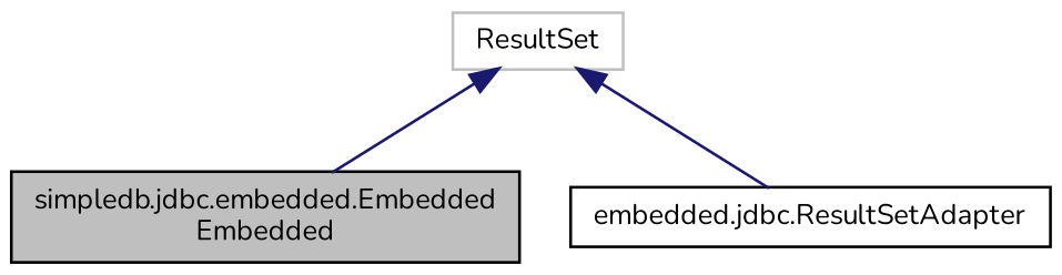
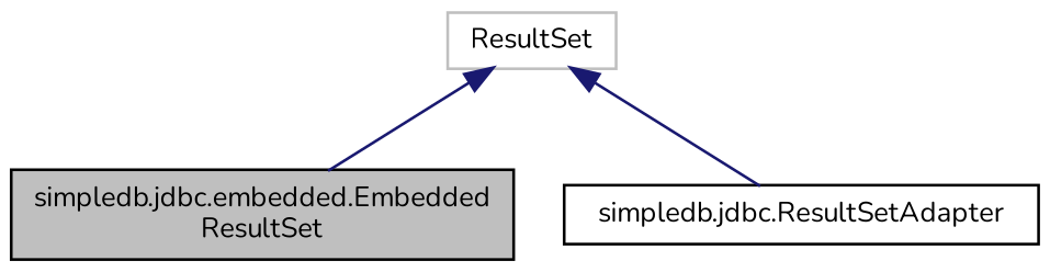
  digraph {
    fontname=Nunito
    node [color=black fillcolor=white fontname=Nunito fontsize=10 shape=record style=filled]
    edge [color=midnightblue dir=back fontname=Nunito fontsize=10 labelfontname=Helvetica labelfontsize=10 style=solid]
-   n1 [fillcolor=grey75 fontcolor=black height=0.2 label="simpledb.jdbc.embedded.Embedded\lEmbedded" width=0.4]
-   n2 [height=0.2 label="embedded.jdbc.ResultSetAdapter" width=0.4]
+   n1 [fillcolor=grey75 fontcolor=black height=0.2 label="simpledb.jdbc.embedded.Embedded\lResultSet" width=0.4]
+   n2 [height=0.2 label="simpledb.jdbc.ResultSetAdapter" width=0.4]
    n3 [color=grey75 height=0.2 label=ResultSet width=0.4]
    n3 -> n1
    n3 -> n2
  }
